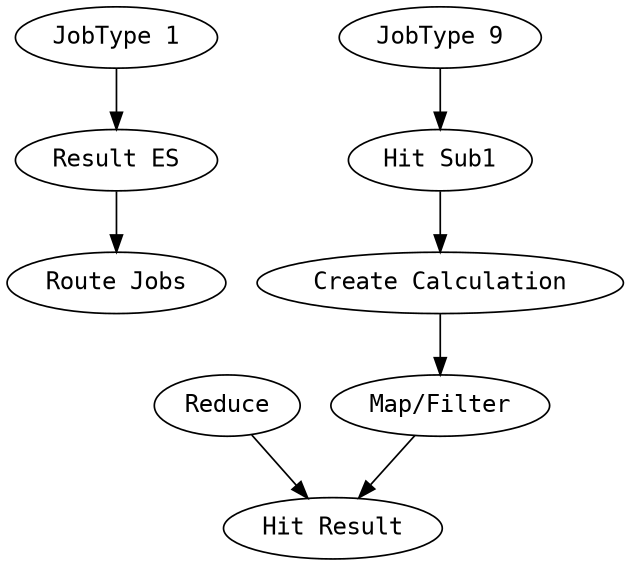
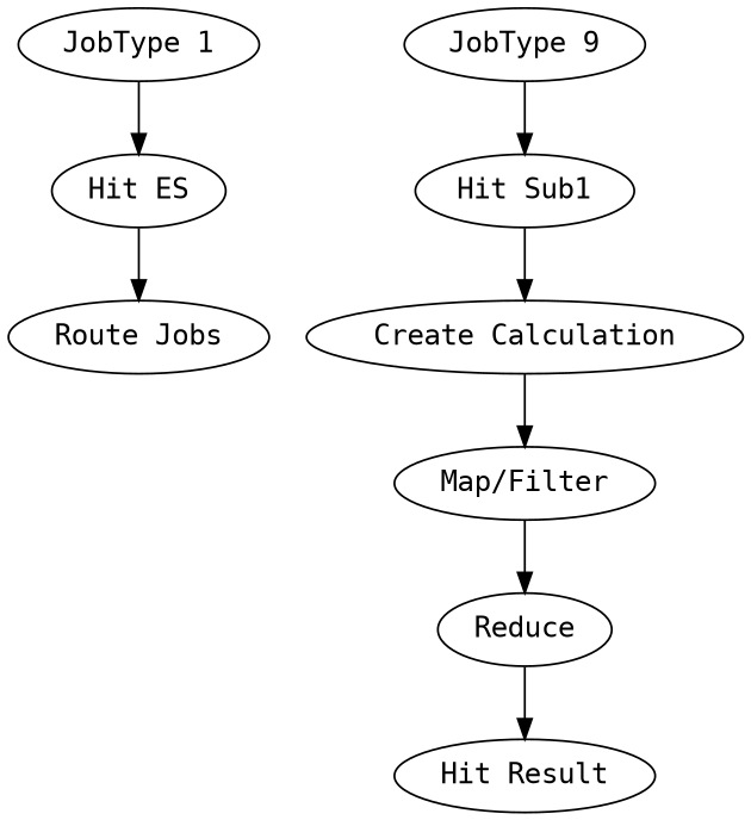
  digraph {
    fontname="DejaVu Sans Mono"
    node [fontname="DejaVu Sans Mono"]
    edge [fontname="DejaVu Sans Mono"]
    "JobType 1"
-   "Hit ES" [label="Result ES"]
+   "Hit ES"
    "Route Jobs"
    "Hit Sub1"
    "Create Calculation"
    "Map/Filter"
    n7 [label="JobType 9"]
    Reduce
    n9 [label="Hit Result"]
    "JobType 1" -> "Hit ES"
    "Hit ES" -> "Route Jobs"
    "Hit Sub1" -> "Create Calculation"
    "Create Calculation" -> "Map/Filter"
-   "Map/Filter" -> n9
+   "Map/Filter" -> Reduce
    n7 -> "Hit Sub1"
    Reduce -> n9
  }
